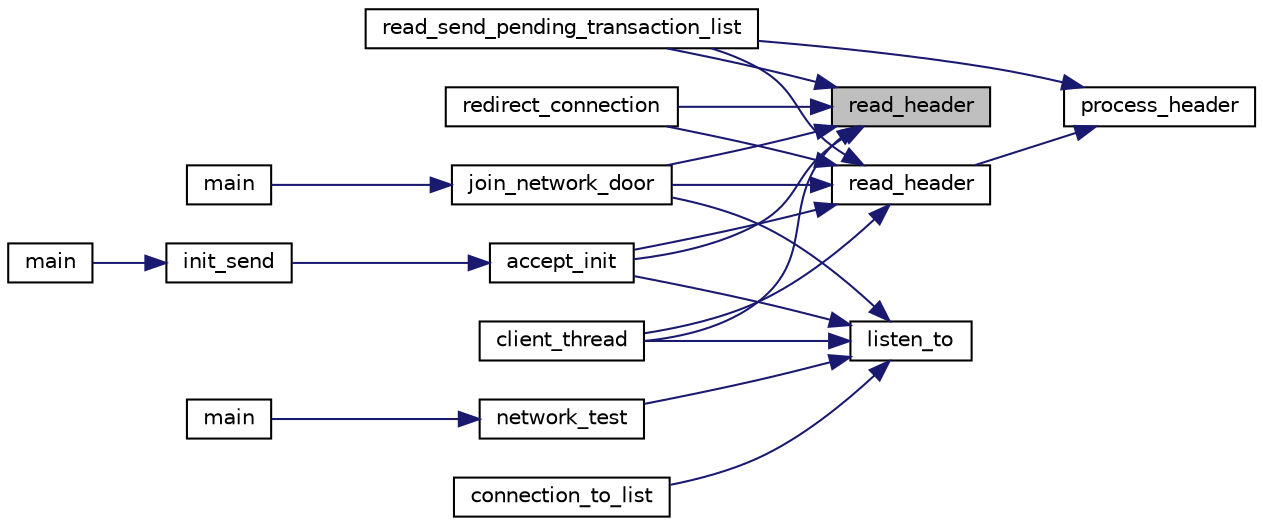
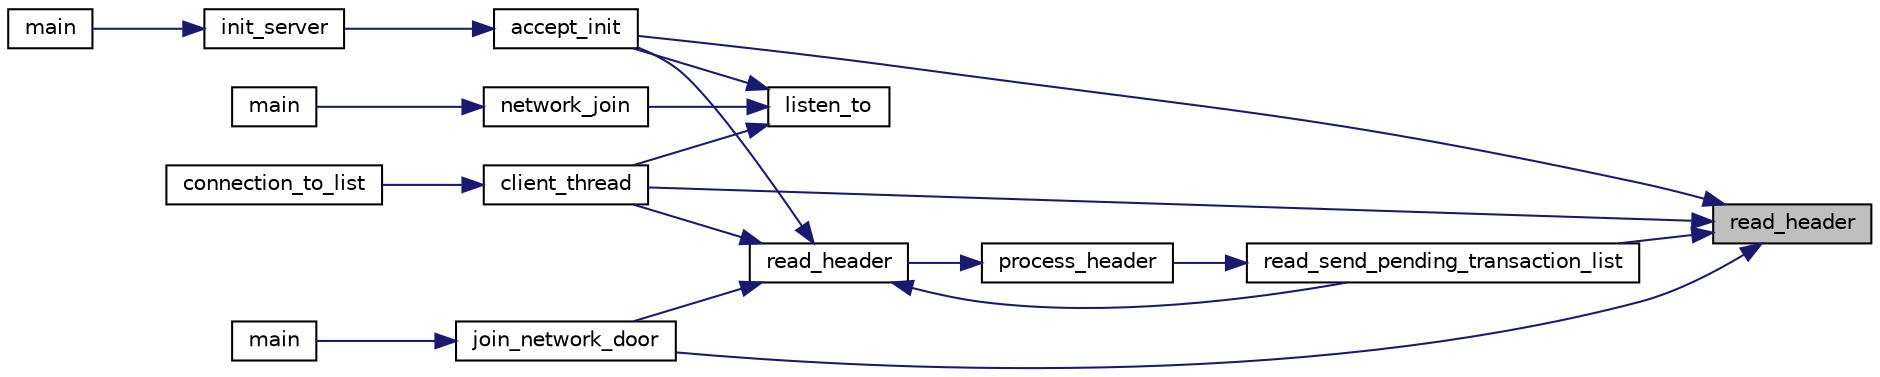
  digraph {
    rankdir=RL
    node [color=black fillcolor=white fontname=Helvetica fontsize=10 shape=record style=filled]
    edge [color=midnightblue dir=back fontname=Helvetica fontsize=10 labelfontname=Helvetica labelfontsize=10 style=solid]
    n1 [fillcolor=grey75 fontcolor=black height=0.2 label=read_header width=0.4]
    n2 [height=0.2 label=accept_init width=0.4]
    n3 [height=0.2 label=client_thread width=0.4]
    n4 [height=0.2 label=join_network_door width=0.4]
    n5 [height=0.2 label=read_send_pending_transaction_list width=0.4]
-   n6 [height=0.2 label=redirect_connection width=0.4]
-   n7 [height=0.2 label=init_send width=0.4]
+   n7 [height=0.2 label=init_server width=0.4]
    n8 [height=0.2 label=main width=0.4]
    n9 [height=0.2 label=process_header width=0.4]
    n10 [height=0.2 label=main width=0.4]
    n11 [height=0.2 label=listen_to width=0.4]
    n12 [height=0.2 label=connection_to_list width=0.4]
-   n13 [height=0.2 label=network_test width=0.4]
+   n13 [height=0.2 label=network_join width=0.4]
    n14 [height=0.2 label=main width=0.4]
    n15 [height=0.2 label=read_header width=0.4]
    n1 -> n2
    n1 -> n3
    n1 -> n4
    n1 -> n5
-   n1 -> n6
    n2 -> n7
    n4 -> n8
-   n9 -> n5
+   n5 -> n9
    n7 -> n10
    n9 -> n15
    n11 -> n2
    n11 -> n3
-   n11 -> n4
-   n11 -> n12
+   n3 -> n12
    n11 -> n13
    n13 -> n14
    n15 -> n2
    n15 -> n3
    n15 -> n4
    n15 -> n5
-   n15 -> n6
  }
